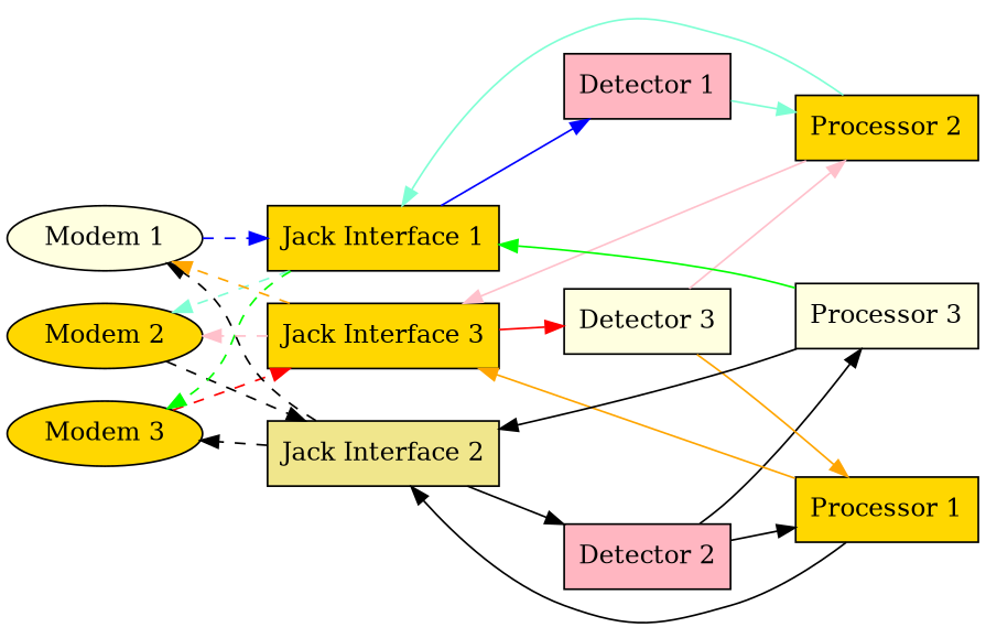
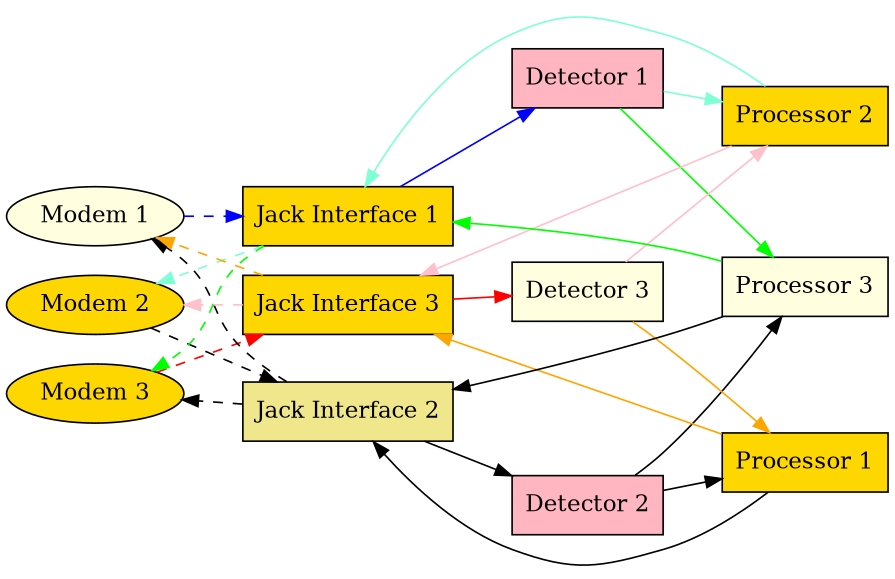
  digraph {
    rankdir=LR
    node [fillcolor=gold shape=box style=filled]
    n1 [fillcolor=lightyellow label="Modem 1" shape=ellipse]
    n2 [label="Modem 2" shape=ellipse]
    n3 [label="Modem 3" shape=ellipse]
    n4 [label="Jack Interface 1"]
    n5 [fillcolor=khaki label="Jack Interface 2"]
    n6 [label="Jack Interface 3"]
    n7 [fillcolor=lightpink label="Detector 1"]
    n8 [fillcolor=lightpink label="Detector 2"]
    n9 [fillcolor=lightyellow label="Detector 3"]
    n10 [label="Processor 1"]
    n11 [label="Processor 2"]
    n12 [fillcolor=lightyellow label="Processor 3"]
    subgraph sub_1 {
      rank=same
      n1
      n2
      n3
    }
    subgraph sub_2 {
      rank=same
      n4
      n5
      n6
    }
    subgraph sub_3 {
      rank=same
      n7
      n8
      n9
    }
    subgraph sub_4 {
      rank=same
      n10
      n11
      n12
    }
    subgraph sub_5 {
      n1
      n4
      n5
      n6
      n7
      n10
      n11
      n12
    }
    subgraph sub_6 {
      n2
      n4
      n5
      n6
      n8
      n10
      n11
      n12
    }
    subgraph sub_7 {
      n3
      n4
      n5
      n6
      n9
      n10
      n11
      n12
    }
    n1 -> n4 [color=blue style=dashed]
    n2 -> n5 [style=dashed]
    n3 -> n6 [color=red style=dashed]
    n4 -> n2 [color=aquamarine style=dashed]
    n4 -> n3 [color=green style=dashed]
    n4 -> n7 [color=blue]
    n5 -> n1 [style=dashed]
    n5 -> n3 [style=dashed]
    n5 -> n8
    n6 -> n1 [color=orange style=dashed]
    n6 -> n2 [color=pink style=dashed]
    n6 -> n9 [color=red]
    n7 -> n11 [color=aquamarine]
+   n7 -> n12 [color=green]
    n8 -> n10
    n8 -> n12
    n9 -> n10 [color=orange]
    n9 -> n11 [color=pink]
    n10 -> n5
    n10 -> n6 [color=orange]
    n11 -> n4 [color=aquamarine]
    n11 -> n6 [color=pink]
    n12 -> n4 [color=green]
    n12 -> n5
  }
